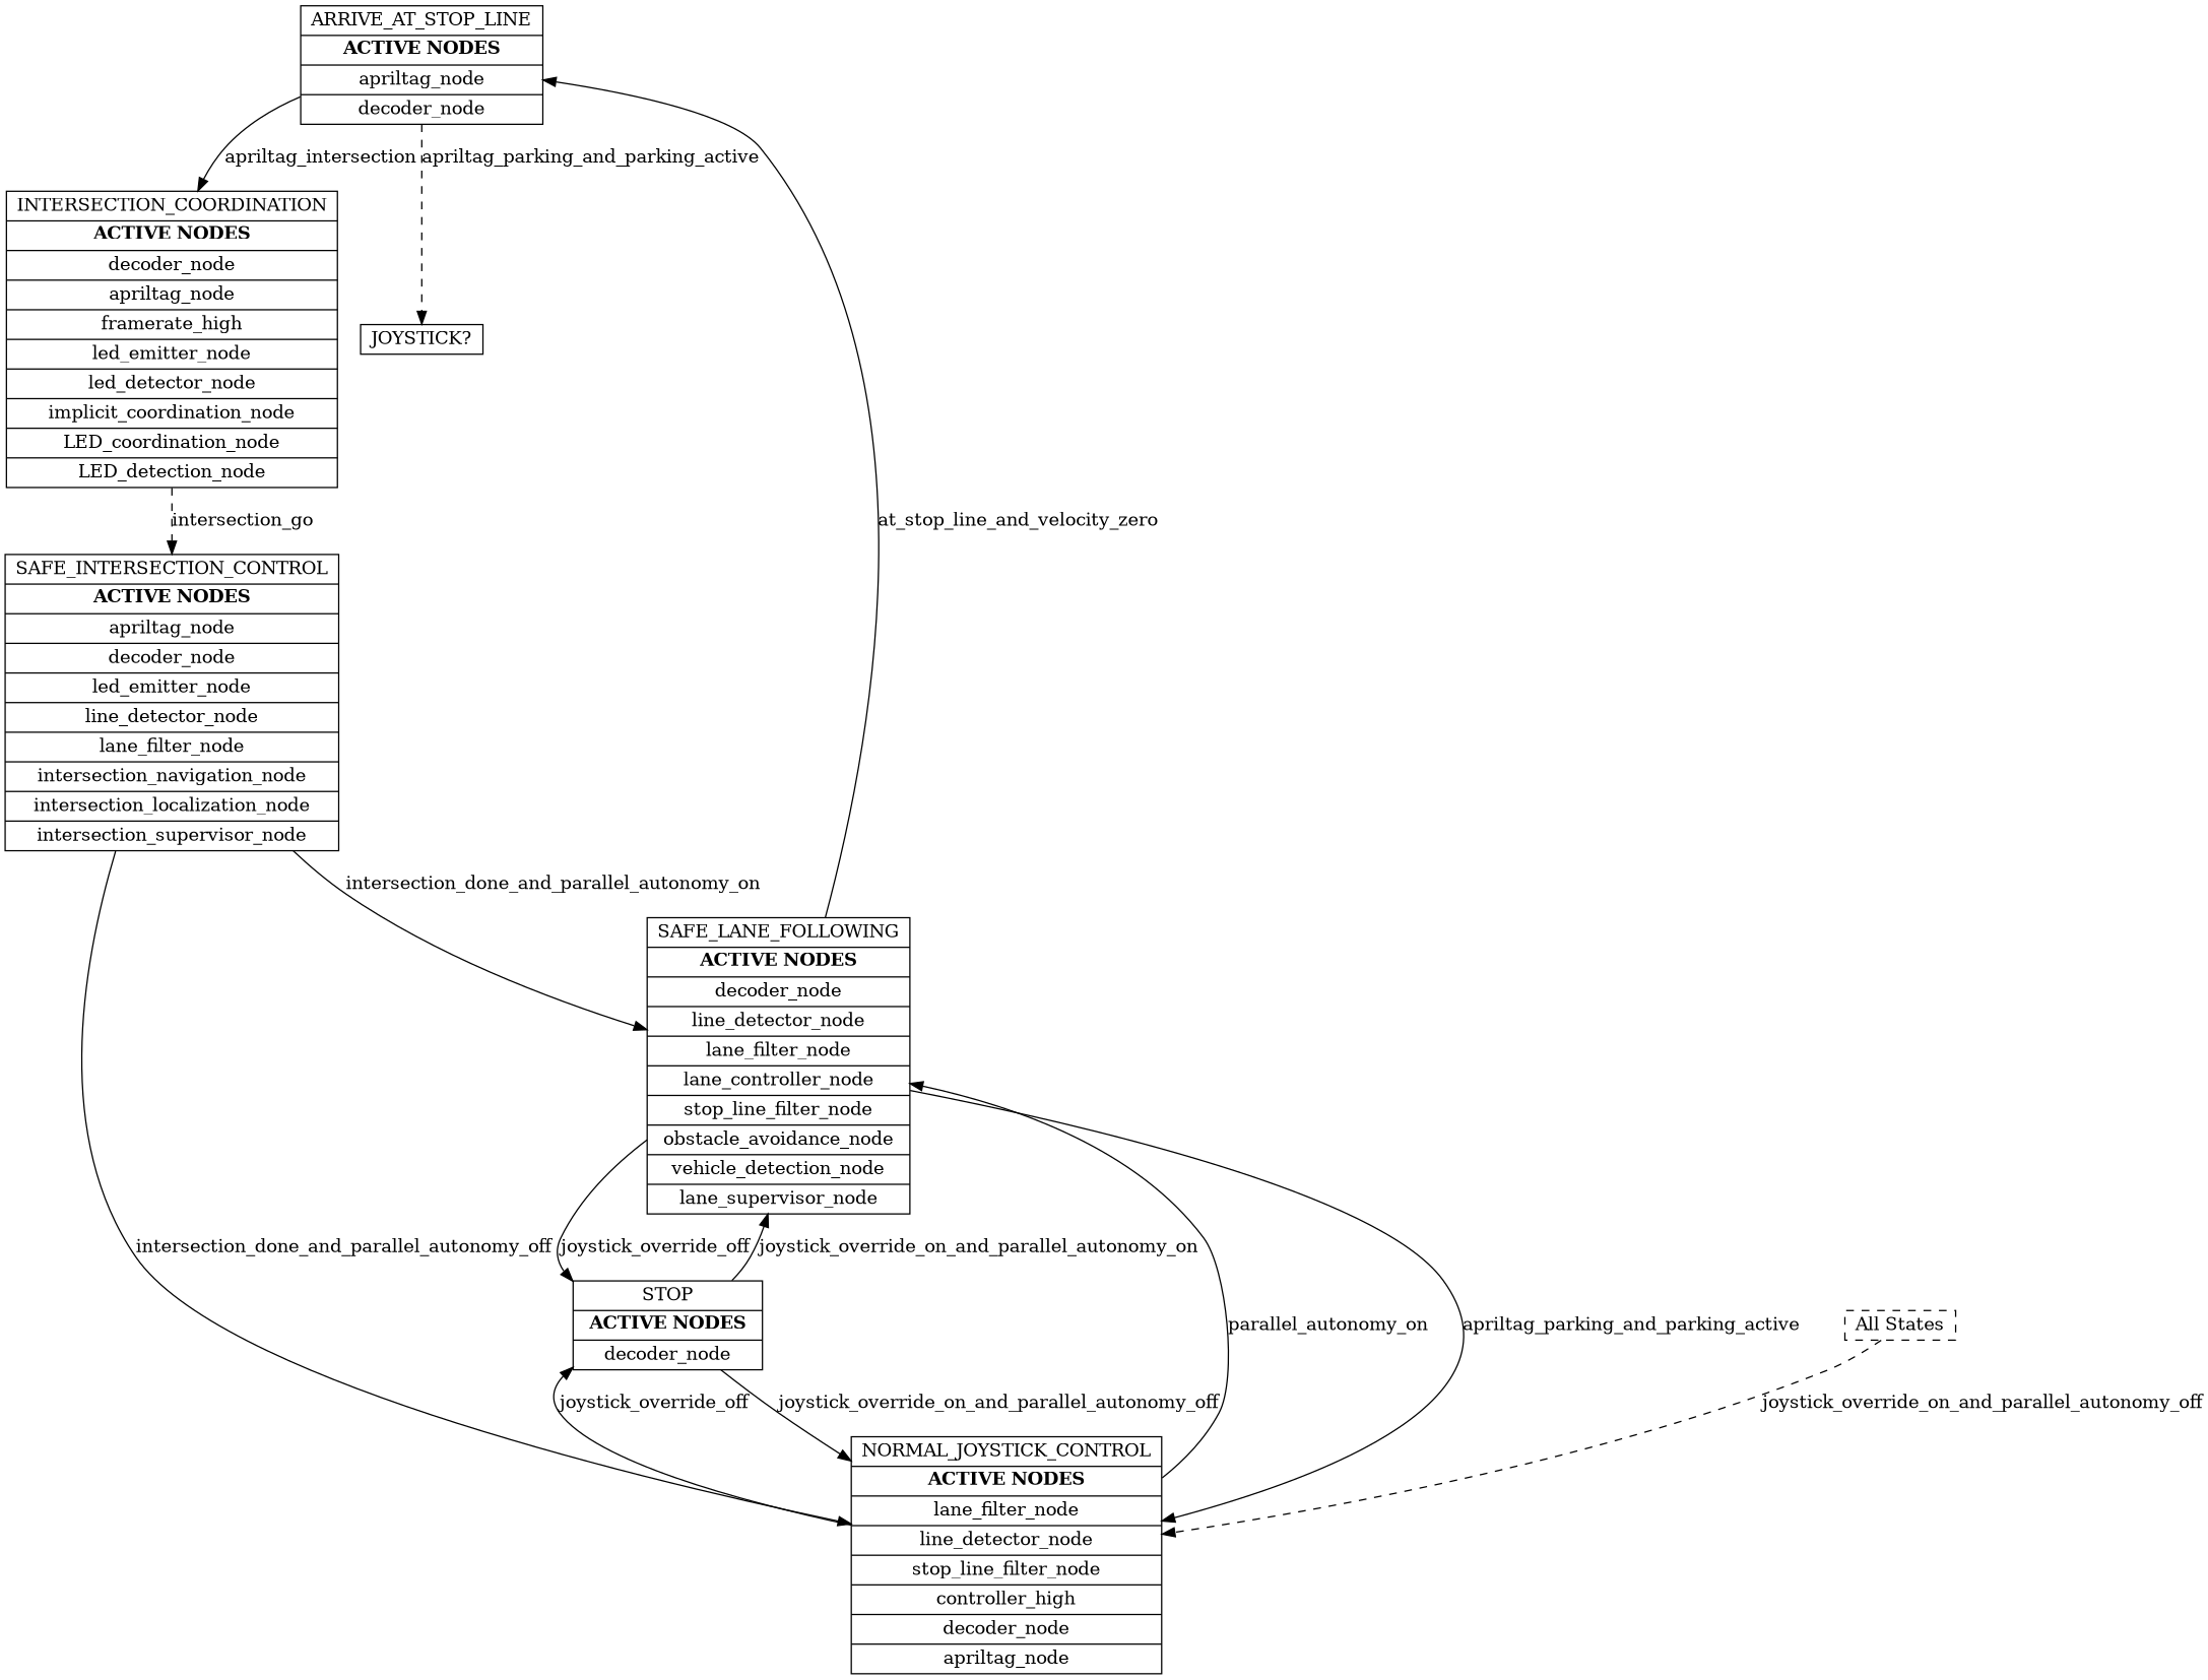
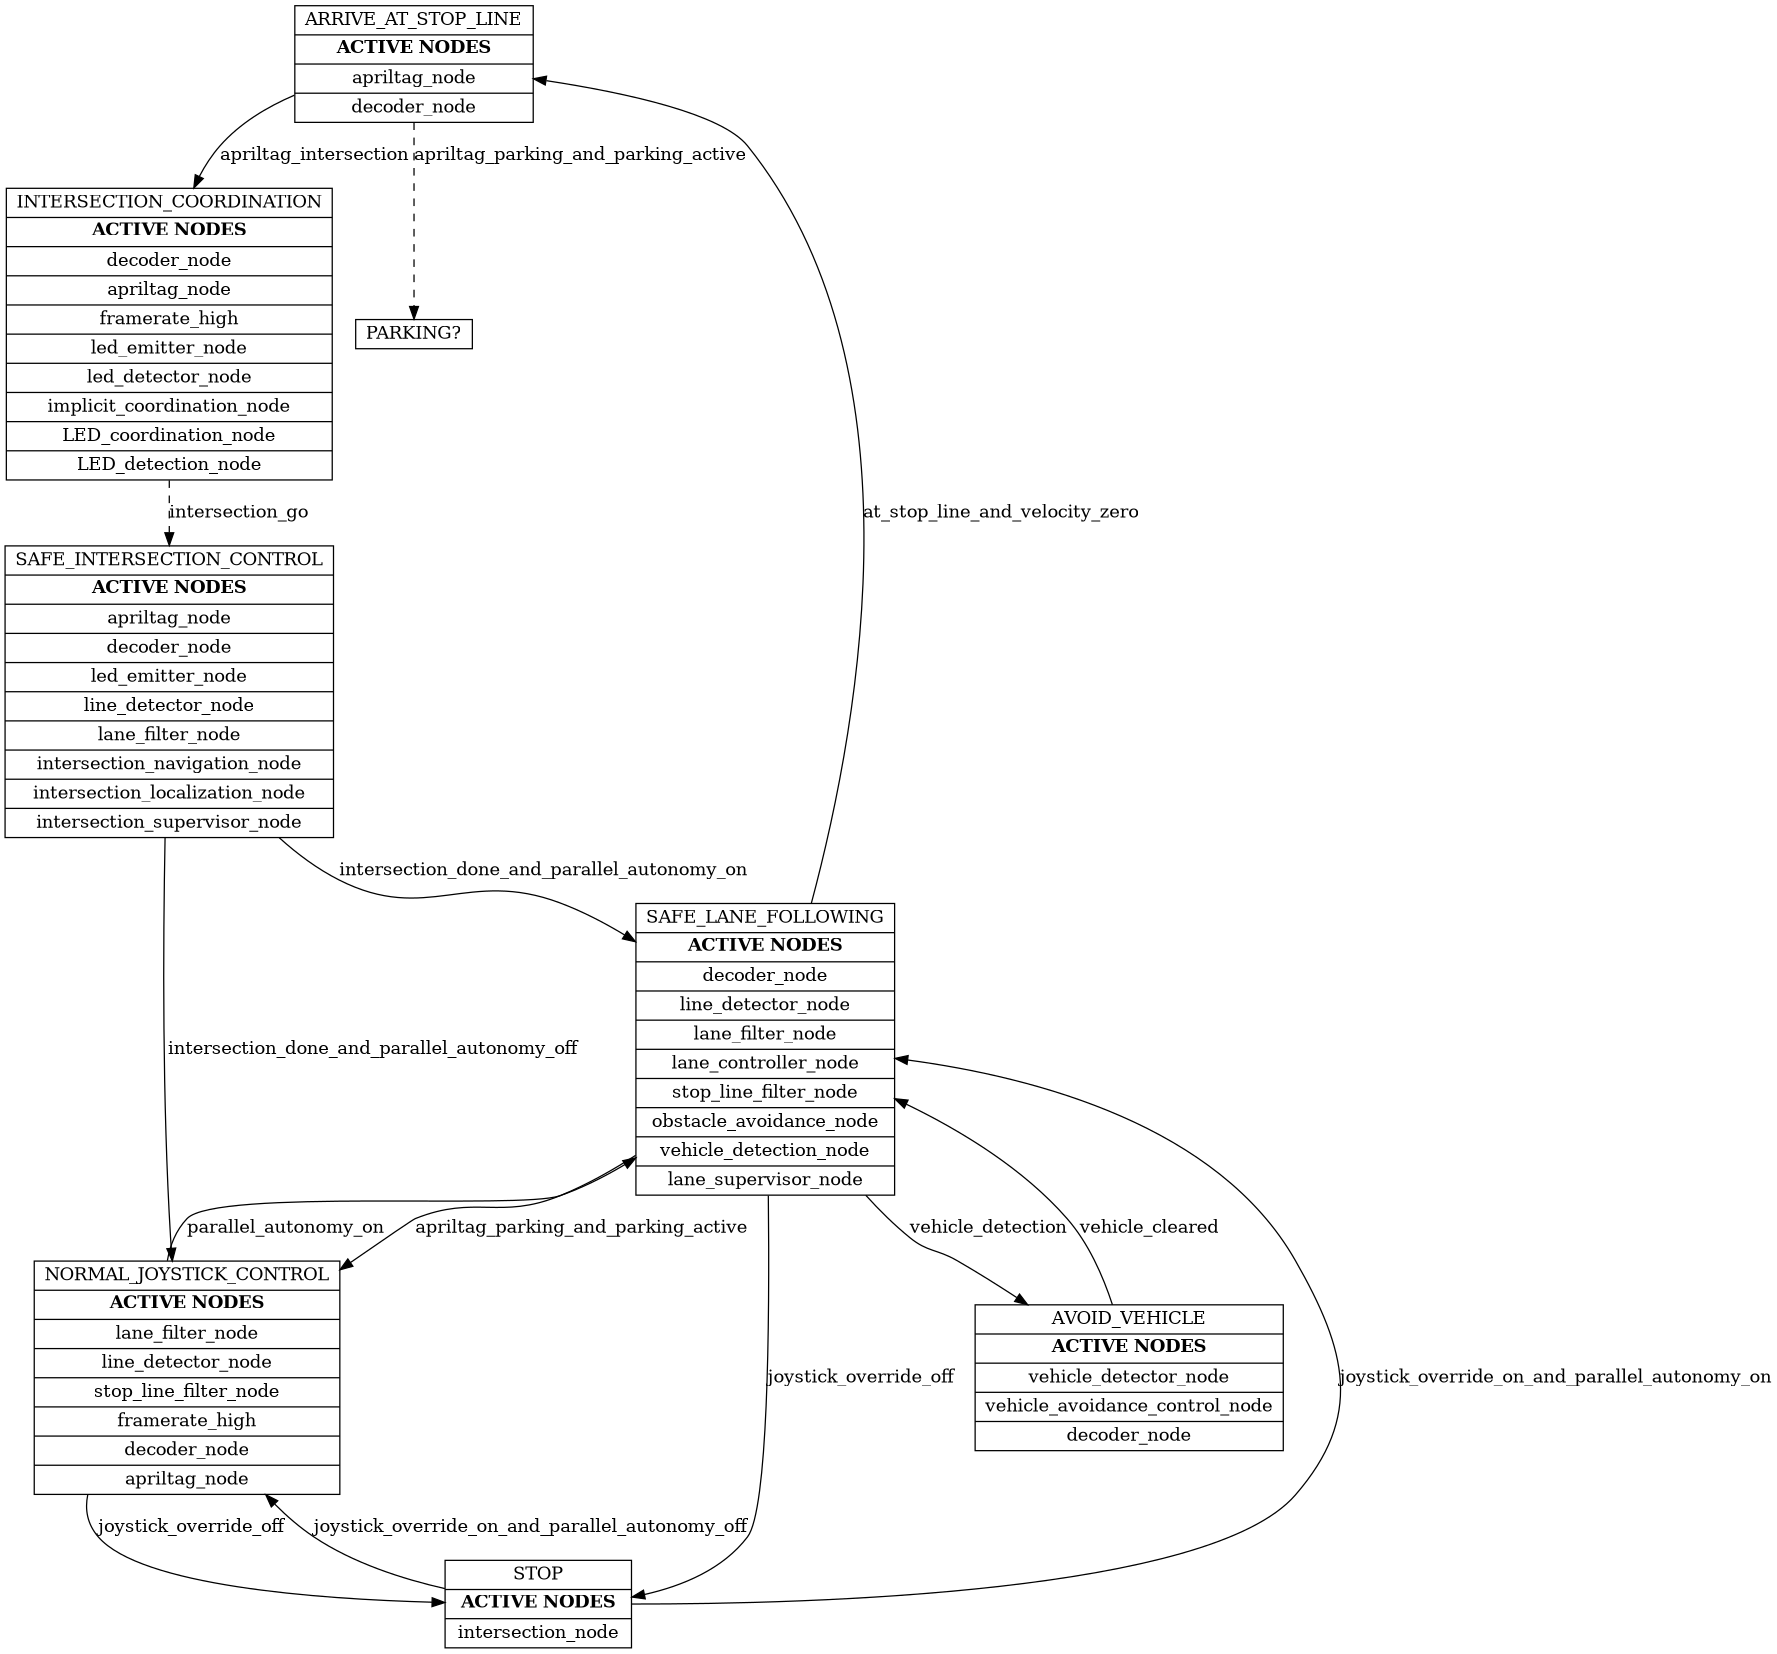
  digraph {
    node [color=black fontcolor=black shape=record]
    edge [color=black fontcolor=black]
    n1 [height=.1 label=<{ ARRIVE_AT_STOP_LINE | <B> ACTIVE NODES </B> | apriltag_node | decoder_node }>]
    n2 [height=.1 label=<{ INTERSECTION_COORDINATION | <B> ACTIVE NODES </B> | decoder_node | apriltag_node | framerate_high | led_emitter_node | led_detector_node | implicit_coordination_node | LED_coordination_node | LED_detection_node }>]
-   "PARKING?" [height=.1 label="JOYSTICK?" color="" fontcolor=""]
+   "PARKING?" [height=.1 color="" fontcolor=""]
    n4 [height=.1 label=<{ SAFE_INTERSECTION_CONTROL | <B> ACTIVE NODES </B> | apriltag_node | decoder_node | led_emitter_node | line_detector_node | lane_filter_node | intersection_navigation_node | intersection_localization_node | intersection_supervisor_node }>]
    n5 [height=.1 label=<{ SAFE_LANE_FOLLOWING | <B> ACTIVE NODES </B> | decoder_node | line_detector_node | lane_filter_node | lane_controller_node | stop_line_filter_node | obstacle_avoidance_node | vehicle_detection_node | lane_supervisor_node }>]
-   n6 [height=.1 label=<{ NORMAL_JOYSTICK_CONTROL | <B> ACTIVE NODES </B> | lane_filter_node | line_detector_node | stop_line_filter_node | controller_high | decoder_node | apriltag_node }>]
-   n7 [height=.1 label=<{ STOP | <B> ACTIVE NODES </B> | decoder_node }> color="" fontcolor=""]
-   n9 [height=.1 label="All States" style=dashed color="" fontcolor=""]
+   n6 [height=.1 label=<{ NORMAL_JOYSTICK_CONTROL | <B> ACTIVE NODES </B> | lane_filter_node | line_detector_node | stop_line_filter_node | framerate_high | decoder_node | apriltag_node }>]
+   n7 [height=.1 label=<{ STOP | <B> ACTIVE NODES </B> | intersection_node }> color="" fontcolor=""]
+   n8 [height=.1 label=<{ AVOID_VEHICLE | <B> ACTIVE NODES </B> | vehicle_detector_node | vehicle_avoidance_control_node | decoder_node }>]
    n1 -> n2 [label=apriltag_intersection]
    n1 -> "PARKING?" [label=apriltag_parking_and_parking_active style=dashed]
    n2 -> n4 [label=intersection_go style=dashed]
    n4 -> n5 [label=intersection_done_and_parallel_autonomy_on]
    n4 -> n6 [label=intersection_done_and_parallel_autonomy_off]
    n5 -> n1 [label=at_stop_line_and_velocity_zero]
    n5 -> n6 [label=apriltag_parking_and_parking_active]
    n5 -> n7 [label=joystick_override_off]
+   n5 -> n8 [label=vehicle_detection]
    n6 -> n5 [label=parallel_autonomy_on]
    n6 -> n7 [label=joystick_override_off]
    n7 -> n5 [label=joystick_override_on_and_parallel_autonomy_on]
    n7 -> n6 [label=joystick_override_on_and_parallel_autonomy_off]
-   n9 -> n6 [concentrate=false label=joystick_override_on_and_parallel_autonomy_off style=dashed color="" fontcolor=""]
+   n8 -> n5 [label=vehicle_cleared]
  }
